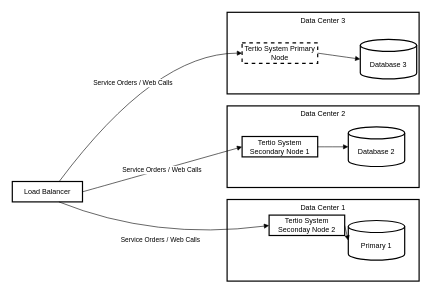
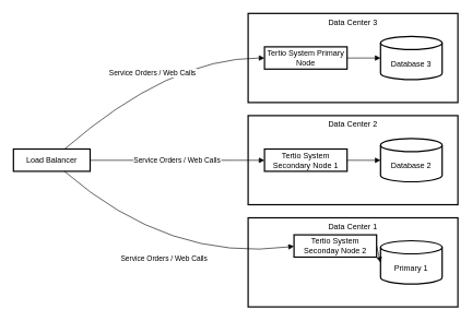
  <mxCell id="0" />
  <mxCell id="1" parent="0" />
  <mxCell id="2" value="Data Center 3" style="whiteSpace=wrap;strokeWidth=2;verticalAlign=top;" parent="1" vertex="1"><mxGeometry x="378" y="20" width="320" height="136" as="geometry" /></mxCell>
- <mxCell id="3" value="Tertio System Primary Node" style="whiteSpace=wrap;strokeWidth=2;dashed=1;" parent="1" vertex="1"><mxGeometry x="403" y="71" width="126" height="34" as="geometry" /></mxCell>
- <mxCell id="4" value="Database 3" style="shape=cylinder3;boundedLbl=1;backgroundOutline=1;size=10;strokeWidth=2;whiteSpace=wrap;" parent="1" vertex="1"><mxGeometry x="600" y="65" width="94" height="66" as="geometry" /></mxCell>
+ <mxCell id="3" value="Tertio System Primary Node" style="whiteSpace=wrap;strokeWidth=2;" parent="1" vertex="1"><mxGeometry x="403" y="71" width="126" height="34" as="geometry" /></mxCell>
+ <mxCell id="4" value="Database 3" style="shape=cylinder3;boundedLbl=1;backgroundOutline=1;size=10;strokeWidth=2;whiteSpace=wrap;" parent="1" vertex="1"><mxGeometry x="580" y="55" width="94" height="66" as="geometry" /></mxCell>
  <mxCell id="5" value="Data Center 2" style="whiteSpace=wrap;strokeWidth=2;verticalAlign=top;" parent="1" vertex="1"><mxGeometry x="378" y="176" width="320" height="136" as="geometry" /></mxCell>
  <mxCell id="6" value="Tertio System Secondary Node 1" style="whiteSpace=wrap;strokeWidth=2;" parent="1" vertex="1"><mxGeometry x="403" y="227" width="126" height="34" as="geometry" /></mxCell>
  <mxCell id="7" value="Database 2" style="shape=cylinder3;boundedLbl=1;backgroundOutline=1;size=10;strokeWidth=2;whiteSpace=wrap;" parent="1" vertex="1"><mxGeometry x="580" y="211" width="94" height="66" as="geometry" /></mxCell>
  <mxCell id="8" value="Data Center 1" style="whiteSpace=wrap;strokeWidth=2;verticalAlign=top;" parent="1" vertex="1"><mxGeometry x="378" y="332" width="320" height="136" as="geometry" /></mxCell>
  <mxCell id="9" value="Tertio System Seconday Node 2" style="whiteSpace=wrap;strokeWidth=2;" parent="1" vertex="1"><mxGeometry x="448" y="358" width="126" height="34" as="geometry" /></mxCell>
  <mxCell id="10" value="Primary 1" style="shape=cylinder3;boundedLbl=1;backgroundOutline=1;size=10;strokeWidth=2;whiteSpace=wrap;" parent="1" vertex="1"><mxGeometry x="580" y="367" width="94" height="66" as="geometry" /></mxCell>
- <mxCell id="11" value="Load Balancer" style="whiteSpace=wrap;strokeWidth=2;" parent="1" vertex="1"><mxGeometry x="20" y="302" width="117" height="34" as="geometry" /></mxCell>
+ <mxCell id="11" value="Load Balancer" style="whiteSpace=wrap;strokeWidth=2;" parent="1" vertex="1"><mxGeometry x="20" y="227" width="117" height="34" as="geometry" /></mxCell>
  <mxCell id="12" value="Service Orders / Web Calls" style="curved=1;startArrow=none;endArrow=block;exitX=0.666;exitY=1.006;entryX=0.004;entryY=0.51;rounded=0;" parent="1" source="11" target="9" edge="1"><mxGeometry relative="1" as="geometry"><Array as="points"><mxPoint x="258" y="400" /></Array></mxGeometry></mxCell>
  <mxCell id="13" value="Service Orders / Web Calls" style="curved=1;startArrow=none;endArrow=block;exitX=0.998;exitY=0.506;entryX=0.004;entryY=0.506;rounded=0;" parent="1" source="11" target="6" edge="1"><mxGeometry relative="1" as="geometry"><Array as="points" /></mxGeometry></mxCell>
  <mxCell id="14" value="Service Orders / Web Calls" style="curved=1;startArrow=none;endArrow=block;exitX=0.666;exitY=0.006;entryX=0.004;entryY=0.502;rounded=0;" parent="1" source="11" target="3" edge="1"><mxGeometry relative="1" as="geometry"><Array as="points"><mxPoint x="258" y="88" /></Array></mxGeometry></mxCell>
  <mxCell id="15" value="" style="curved=1;startArrow=none;endArrow=block;exitX=1.005;exitY=0.51;entryX=-0.004;entryY=0.505;rounded=0;" parent="1" source="9" target="10" edge="1"><mxGeometry relative="1" as="geometry"><Array as="points" /></mxGeometry></mxCell>
  <mxCell id="16" value="" style="curved=1;startArrow=none;endArrow=block;exitX=1.005;exitY=0.506;entryX=-0.004;entryY=0.503;rounded=0;" parent="1" source="6" target="7" edge="1"><mxGeometry relative="1" as="geometry"><Array as="points" /></mxGeometry></mxCell>
  <mxCell id="17" value="" style="curved=1;startArrow=none;endArrow=block;exitX=1.005;exitY=0.502;entryX=-0.004;entryY=0.501;rounded=0;" parent="1" source="3" target="4" edge="1"><mxGeometry relative="1" as="geometry"><Array as="points" /></mxGeometry></mxCell>
